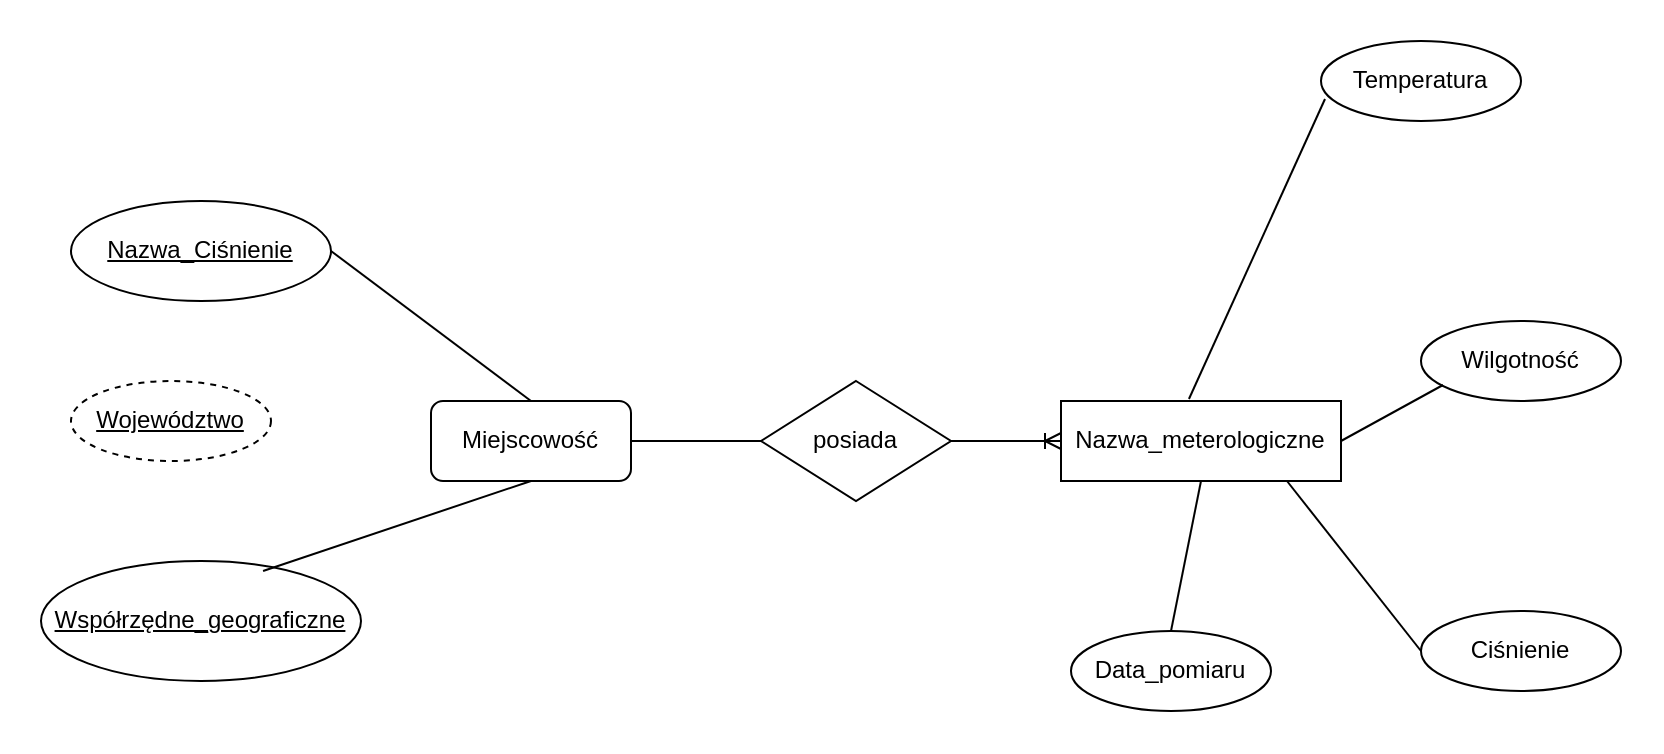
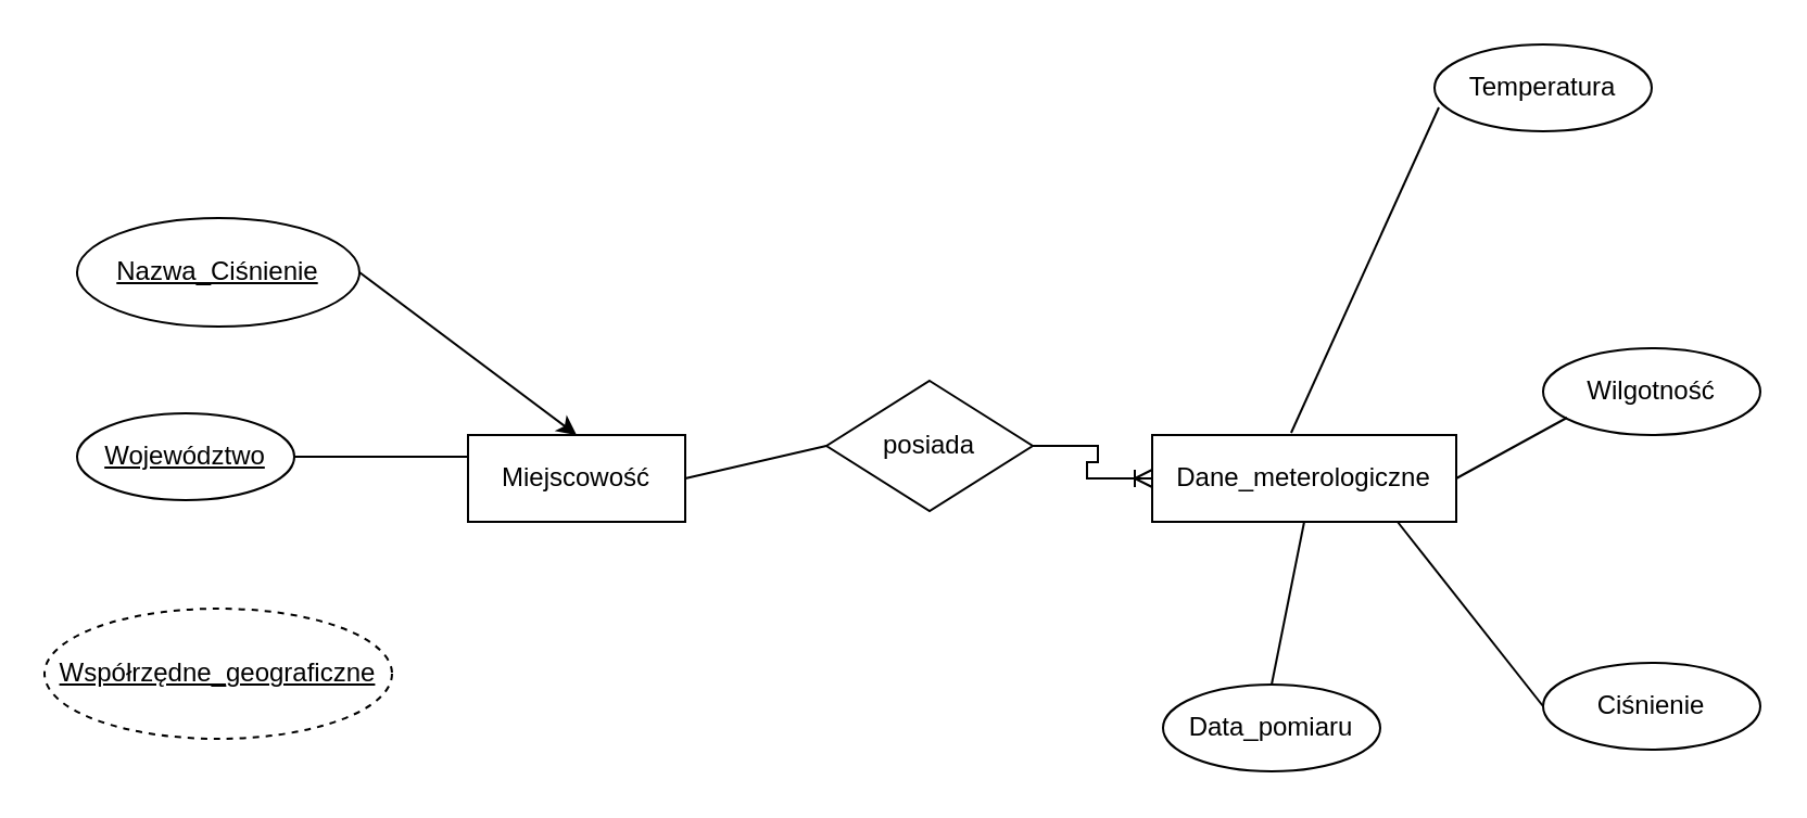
  <mxCell id="0" />
  <mxCell id="1" parent="0" />
- <mxCell id="2" value="Nazwa_meterologiczne" style="whiteSpace=wrap;html=1;align=center;" parent="1" vertex="1"><mxGeometry x="530" y="200" width="140" height="40" as="geometry" /></mxCell>
- <mxCell id="3" value="Miejscowość" style="whiteSpace=wrap;html=1;align=center;rounded=1;" parent="1" vertex="1"><mxGeometry x="215" y="200" width="100" height="40" as="geometry" /></mxCell>
+ <mxCell id="2" value="Dane_meterologiczne" style="whiteSpace=wrap;html=1;align=center;" parent="1" vertex="1"><mxGeometry x="530" y="200" width="140" height="40" as="geometry" /></mxCell>
+ <mxCell id="3" value="Miejscowość" style="whiteSpace=wrap;html=1;align=center;" parent="1" vertex="1"><mxGeometry x="215" y="200" width="100" height="40" as="geometry" /></mxCell>
  <mxCell id="4" value="Nazwa_Ciśnienie" style="ellipse;whiteSpace=wrap;html=1;align=center;fontStyle=4;" parent="1" vertex="1"><mxGeometry x="35" y="100" width="130" height="50" as="geometry" /></mxCell>
- <mxCell id="5" value="Województwo" style="ellipse;whiteSpace=wrap;html=1;align=center;fontStyle=4;dashed=1;" parent="1" vertex="1"><mxGeometry x="35" y="190" width="100" height="40" as="geometry" /></mxCell>
- <mxCell id="6" value="Współrzędne_geograficzne" style="ellipse;whiteSpace=wrap;html=1;align=center;fontStyle=4;" parent="1" vertex="1"><mxGeometry x="20" y="280" width="160" height="60" as="geometry" /></mxCell>
+ <mxCell id="5" value="Województwo" style="ellipse;whiteSpace=wrap;html=1;align=center;fontStyle=4;" parent="1" vertex="1"><mxGeometry x="35" y="190" width="100" height="40" as="geometry" /></mxCell>
+ <mxCell id="6" value="Współrzędne_geograficzne" style="ellipse;whiteSpace=wrap;html=1;align=center;fontStyle=4;dashed=1;" parent="1" vertex="1"><mxGeometry x="20" y="280" width="160" height="60" as="geometry" /></mxCell>
  <mxCell id="7" value="Temperatura" style="ellipse;whiteSpace=wrap;html=1;align=center;" parent="1" vertex="1"><mxGeometry x="660" y="20" width="100" height="40" as="geometry" /></mxCell>
  <mxCell id="8" value="Ciśnienie" style="ellipse;whiteSpace=wrap;html=1;align=center;" parent="1" vertex="1"><mxGeometry x="710" y="305" width="100" height="40" as="geometry" /></mxCell>
  <mxCell id="9" value="Data_pomiaru" style="ellipse;whiteSpace=wrap;html=1;align=center;" parent="1" vertex="1"><mxGeometry x="535" y="315" width="100" height="40" as="geometry" /></mxCell>
  <mxCell id="10" value="Wilgotność" style="ellipse;whiteSpace=wrap;html=1;align=center;" parent="1" vertex="1"><mxGeometry x="710" y="160" width="100" height="40" as="geometry" /></mxCell>
- <mxCell id="11" value="" style="endArrow=none;html=1;rounded=0;entryX=0.5;entryY=1;entryDx=0;entryDy=0;exitX=0.694;exitY=0.083;exitDx=0;exitDy=0;exitPerimeter=0;" parent="1" source="6" target="3" edge="1"><mxGeometry relative="1" as="geometry"><mxPoint x="135" y="280" as="sourcePoint" /><mxPoint x="340" y="290" as="targetPoint" /></mxGeometry></mxCell>
- <mxCell id="13" value="" style="endArrow=none;html=1;rounded=0;entryX=0.5;entryY=0;entryDx=0;entryDy=0;exitX=1;exitY=0.5;exitDx=0;exitDy=0;" parent="1" source="4" target="3" edge="1"><mxGeometry relative="1" as="geometry"><mxPoint x="165" y="120" as="sourcePoint" /><mxPoint x="325" y="120" as="targetPoint" /></mxGeometry></mxCell>
+ <mxCell id="12" value="" style="endArrow=none;html=1;rounded=0;entryX=0;entryY=0.25;entryDx=0;entryDy=0;" parent="1" source="5" target="3" edge="1"><mxGeometry relative="1" as="geometry"><mxPoint x="145" y="210" as="sourcePoint" /><mxPoint x="215" y="220" as="targetPoint" /></mxGeometry></mxCell>
+ <mxCell id="13" value="" style="endArrow=classic;html=1;rounded=0;entryX=0.5;entryY=0;entryDx=0;entryDy=0;exitX=1;exitY=0.5;exitDx=0;exitDy=0;" parent="1" source="4" target="3" edge="1"><mxGeometry relative="1" as="geometry"><mxPoint x="165" y="120" as="sourcePoint" /><mxPoint x="325" y="120" as="targetPoint" /></mxGeometry></mxCell>
  <mxCell id="14" value="" style="endArrow=none;html=1;rounded=0;entryX=0.02;entryY=0.725;entryDx=0;entryDy=0;entryPerimeter=0;exitX=0.457;exitY=-0.025;exitDx=0;exitDy=0;exitPerimeter=0;" parent="1" source="2" target="7" edge="1"><mxGeometry relative="1" as="geometry"><mxPoint x="480" y="85" as="sourcePoint" /><mxPoint x="640" y="85" as="targetPoint" /></mxGeometry></mxCell>
  <mxCell id="15" value="" style="endArrow=none;html=1;rounded=0;exitX=1;exitY=0.5;exitDx=0;exitDy=0;entryX=0.01;entryY=0.675;entryDx=0;entryDy=0;entryPerimeter=0;" parent="1" source="2" edge="1"><mxGeometry relative="1" as="geometry"><mxPoint x="560" y="184.5" as="sourcePoint" /><mxPoint x="721" y="192" as="targetPoint" /></mxGeometry></mxCell>
  <mxCell id="16" value="" style="endArrow=none;html=1;rounded=0;entryX=0;entryY=0.5;entryDx=0;entryDy=0;exitX=0.807;exitY=1;exitDx=0;exitDy=0;exitPerimeter=0;" parent="1" source="2" target="8" edge="1"><mxGeometry relative="1" as="geometry"><mxPoint x="530" y="285" as="sourcePoint" /><mxPoint x="690" y="285" as="targetPoint" /></mxGeometry></mxCell>
  <mxCell id="17" value="" style="endArrow=none;html=1;rounded=0;entryX=0.5;entryY=0;entryDx=0;entryDy=0;exitX=0.5;exitY=1;exitDx=0;exitDy=0;" parent="1" source="2" target="9" edge="1"><mxGeometry relative="1" as="geometry"><mxPoint x="470" y="235" as="sourcePoint" /><mxPoint x="630" y="235" as="targetPoint" /></mxGeometry></mxCell>
  <mxCell id="18" value="" style="edgeStyle=entityRelationEdgeStyle;fontSize=12;html=1;endArrow=ERoneToMany;rounded=0;exitX=1;exitY=0.5;exitDx=0;exitDy=0;entryX=0;entryY=0.5;entryDx=0;entryDy=0;" edge="1" parent="1" source="19" target="2"><mxGeometry width="100" height="100" relative="1" as="geometry"><mxPoint x="302.5" y="80" as="sourcePoint" /><mxPoint x="477.5" y="80" as="targetPoint" /></mxGeometry></mxCell>
- <mxCell id="19" value="posiada" style="shape=rhombus;perimeter=rhombusPerimeter;whiteSpace=wrap;html=1;align=center;" vertex="1" parent="1"><mxGeometry x="380" y="190" width="95" height="60" as="geometry" /></mxCell>
+ <mxCell id="19" value="posiada" style="shape=rhombus;perimeter=rhombusPerimeter;whiteSpace=wrap;html=1;align=center;" vertex="1" parent="1"><mxGeometry x="380" y="175" width="95" height="60" as="geometry" /></mxCell>
  <mxCell id="20" value="" style="endArrow=none;html=1;rounded=0;exitX=1;exitY=0.5;exitDx=0;exitDy=0;entryX=0;entryY=0.5;entryDx=0;entryDy=0;" edge="1" parent="1" source="3" target="19"><mxGeometry relative="1" as="geometry"><mxPoint x="320" y="280" as="sourcePoint" /><mxPoint x="480" y="280" as="targetPoint" /></mxGeometry></mxCell>
